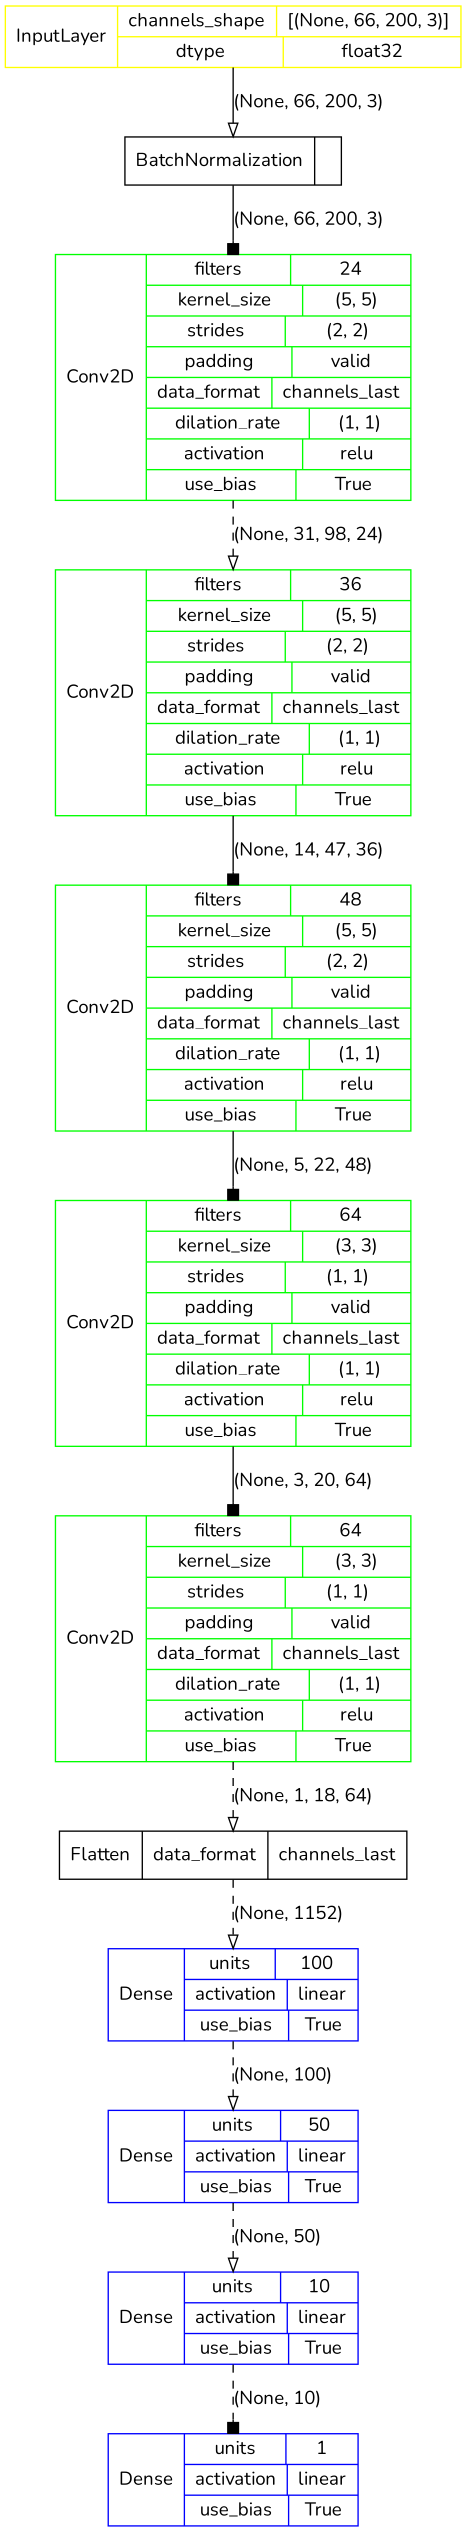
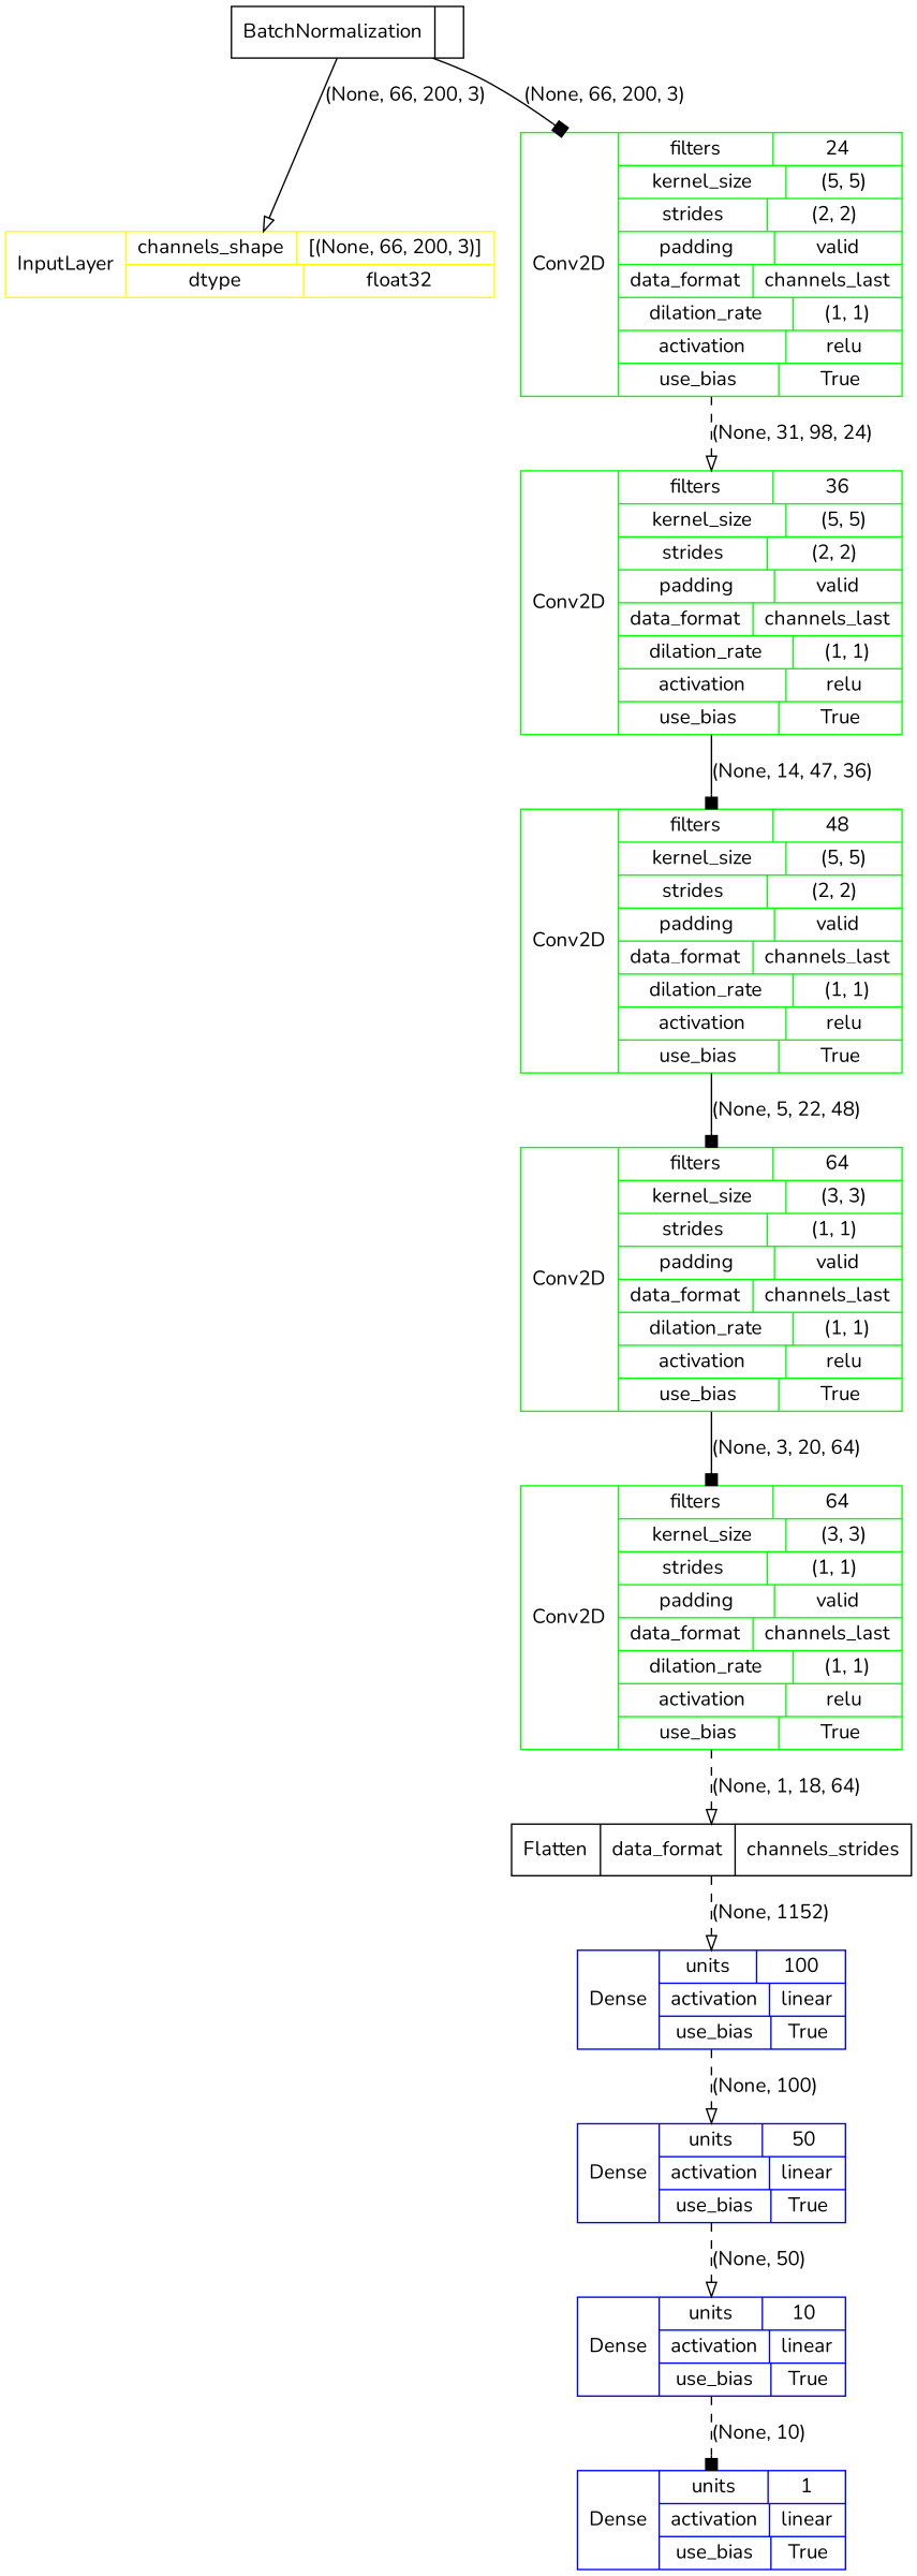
  digraph {
    fontname=Nunito
    node [color=green fontname=Nunito shape=record]
    edge [arrowhead=onormal fontname=Nunito style=dashed]
    n1 [color=yellow label="InputLayer|{{channels_shape|[(None, 66, 200, 3)]}|{dtype|float32}}"]
    n2 [color=black label="BatchNormalization|{}"]
    n3 [label="Conv2D|{{filters|24}|{kernel_size|(5, 5)}|{strides|(2, 2)}|{padding|valid}|{data_format|channels_last}|{dilation_rate|(1, 1)}|{activation|relu}|{use_bias|True}}"]
    n4 [label="Conv2D|{{filters|36}|{kernel_size|(5, 5)}|{strides|(2, 2)}|{padding|valid}|{data_format|channels_last}|{dilation_rate|(1, 1)}|{activation|relu}|{use_bias|True}}"]
    n5 [label="Conv2D|{{filters|48}|{kernel_size|(5, 5)}|{strides|(2, 2)}|{padding|valid}|{data_format|channels_last}|{dilation_rate|(1, 1)}|{activation|relu}|{use_bias|True}}"]
    n6 [label="Conv2D|{{filters|64}|{kernel_size|(3, 3)}|{strides|(1, 1)}|{padding|valid}|{data_format|channels_last}|{dilation_rate|(1, 1)}|{activation|relu}|{use_bias|True}}"]
    n7 [label="Conv2D|{{filters|64}|{kernel_size|(3, 3)}|{strides|(1, 1)}|{padding|valid}|{data_format|channels_last}|{dilation_rate|(1, 1)}|{activation|relu}|{use_bias|True}}"]
-   n8 [color=black label="Flatten|{{data_format|channels_last}}"]
+   n8 [color=black label="Flatten|{{data_format|channels_strides}}"]
    n9 [color=blue label="Dense|{{units|100}|{activation|linear}|{use_bias|True}}"]
    n10 [color=blue label="Dense|{{units|50}|{activation|linear}|{use_bias|True}}"]
    n11 [color=blue label="Dense|{{units|10}|{activation|linear}|{use_bias|True}}"]
    n12 [color=blue label="Dense|{{units|1}|{activation|linear}|{use_bias|True}}"]
-   n1 -> n2 [label="(None, 66, 200, 3)" style=solid]
+   n2 -> n1 [label="(None, 66, 200, 3)" style=solid]
    n2 -> n3 [arrowhead=box label="(None, 66, 200, 3)" style=solid]
    n3 -> n4 [label="(None, 31, 98, 24)"]
    n4 -> n5 [arrowhead=box label="(None, 14, 47, 36)" style=solid]
    n5 -> n6 [arrowhead=box label="(None, 5, 22, 48)" style=solid]
    n6 -> n7 [arrowhead=box label="(None, 3, 20, 64)" style=solid]
    n7 -> n8 [label="(None, 1, 18, 64)"]
    n8 -> n9 [label="(None, 1152)"]
    n9 -> n10 [label="(None, 100)"]
    n10 -> n11 [label="(None, 50)"]
    n11 -> n12 [arrowhead=box label="(None, 10)"]
  }
